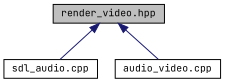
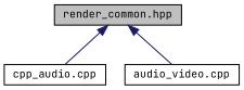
  digraph {
    fontname="JetBrains Mono"
    node [color=black fillcolor=white fontname="JetBrains Mono" fontsize=10 shape=record style=filled]
    edge [color=midnightblue dir=back fontname="JetBrains Mono" fontsize=10 labelfontname=Helvetica labelfontsize=10 style=solid]
-   n1 [fillcolor=grey75 fontcolor=black height=0.2 label="render_video.hpp" width=0.4]
-   n2 [height=0.2 label="sdl_audio.cpp" width=0.4]
+   n1 [fillcolor=grey75 fontcolor=black height=0.2 label="render_common.hpp" width=0.4]
+   n2 [height=0.2 label="cpp_audio.cpp" width=0.4]
    n3 [height=0.2 label="audio_video.cpp" width=0.4]
    n1 -> n2
    n1 -> n3
  }
